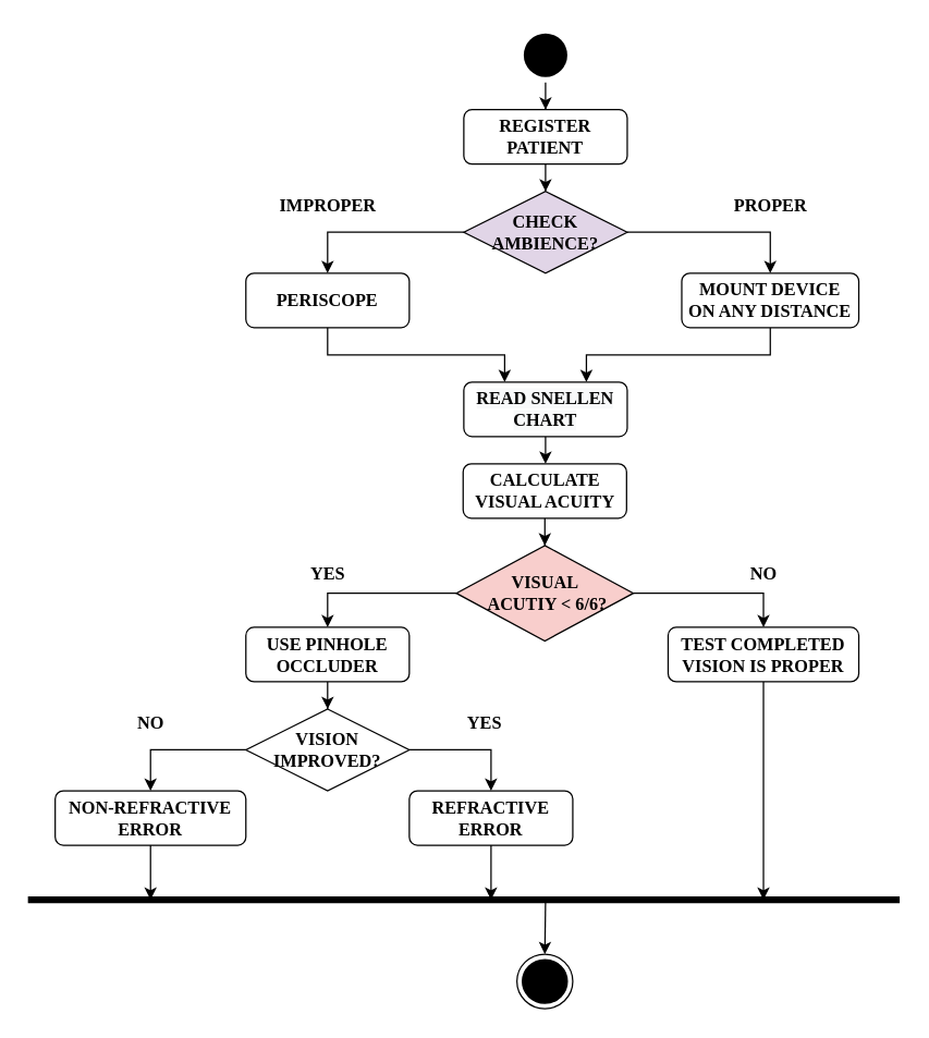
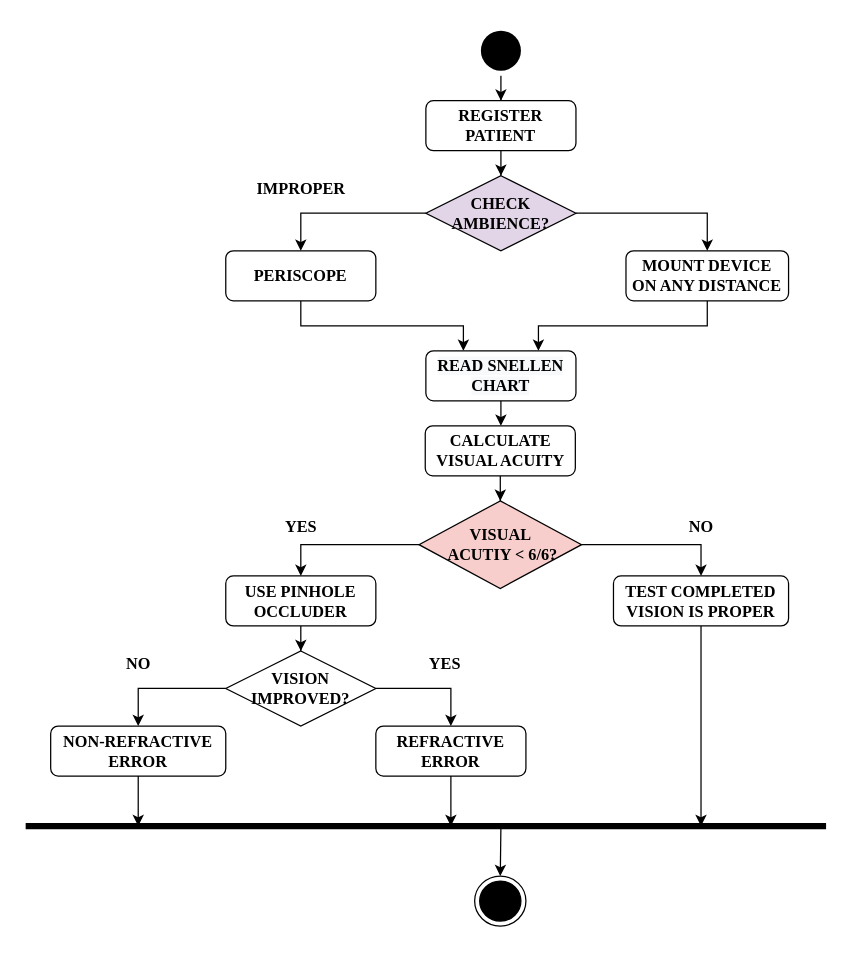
  <mxCell id="0" />
  <mxCell id="1" parent="0" />
  <mxCell id="2" style="edgeStyle=orthogonalEdgeStyle;rounded=0;orthogonalLoop=1;jettySize=auto;html=1;entryX=0.5;entryY=0;entryDx=0;entryDy=0;fontFamily=Times New Roman;fontSize=13;fontStyle=1" edge="1" parent="1" source="3" target="5"><mxGeometry relative="1" as="geometry" /></mxCell>
  <mxCell id="3" value="" style="ellipse;html=1;shape=endState;fillColor=#000000;strokeColor=none;fontFamily=Times New Roman;fontSize=13;fontStyle=1" vertex="1" parent="1"><mxGeometry x="380" y="20" width="40" height="40" as="geometry" /></mxCell>
  <mxCell id="4" style="edgeStyle=orthogonalEdgeStyle;rounded=0;orthogonalLoop=1;jettySize=auto;html=1;entryX=0.5;entryY=0;entryDx=0;entryDy=0;fontFamily=Times New Roman;fontSize=13;fontStyle=1" edge="1" parent="1" source="5" target="6"><mxGeometry relative="1" as="geometry" /></mxCell>
  <mxCell id="5" value="REGISTER &lt;br style=&quot;font-size: 13px;&quot;&gt;PATIENT" style="rounded=1;whiteSpace=wrap;html=1;fontFamily=Times New Roman;fontSize=13;fontStyle=1" vertex="1" parent="1"><mxGeometry x="340" y="80" width="120" height="40" as="geometry" /></mxCell>
  <mxCell id="6" value="CHECK &lt;br style=&quot;font-size: 13px;&quot;&gt;AMBIENCE?" style="rhombus;whiteSpace=wrap;html=1;fontFamily=Times New Roman;fontSize=13;fontStyle=1;fillColor=#e1d5e7;" vertex="1" parent="1"><mxGeometry x="340" y="140" width="120" height="60" as="geometry" /></mxCell>
  <mxCell id="7" style="edgeStyle=orthogonalEdgeStyle;rounded=0;orthogonalLoop=1;jettySize=auto;html=1;entryX=0.25;entryY=0;entryDx=0;entryDy=0;exitX=0.5;exitY=1;exitDx=0;exitDy=0;fontFamily=Times New Roman;fontSize=13;fontStyle=1" edge="1" parent="1" source="8" target="12"><mxGeometry relative="1" as="geometry" /></mxCell>
  <mxCell id="8" value="PERISCOPE" style="rounded=1;whiteSpace=wrap;html=1;fontFamily=Times New Roman;fontSize=13;fontStyle=1" vertex="1" parent="1"><mxGeometry x="180" y="200" width="120" height="40" as="geometry" /></mxCell>
  <mxCell id="9" style="edgeStyle=orthogonalEdgeStyle;rounded=0;orthogonalLoop=1;jettySize=auto;html=1;entryX=0.75;entryY=0;entryDx=0;entryDy=0;exitX=0.5;exitY=1;exitDx=0;exitDy=0;fontFamily=Times New Roman;fontSize=13;fontStyle=1" edge="1" parent="1" source="10" target="12"><mxGeometry relative="1" as="geometry"><mxPoint x="480" y="280" as="targetPoint" /></mxGeometry></mxCell>
  <mxCell id="10" value="MOUNT DEVICE &lt;br style=&quot;font-size: 13px;&quot;&gt;ON ANY DISTANCE" style="rounded=1;whiteSpace=wrap;html=1;fontFamily=Times New Roman;fontSize=13;fontStyle=1" vertex="1" parent="1"><mxGeometry x="500" y="200" width="130" height="40" as="geometry" /></mxCell>
  <mxCell id="11" style="edgeStyle=orthogonalEdgeStyle;rounded=0;orthogonalLoop=1;jettySize=auto;html=1;entryX=0.5;entryY=0;entryDx=0;entryDy=0;fontFamily=Times New Roman;fontSize=13;fontStyle=1" edge="1" parent="1" source="12" target="14"><mxGeometry relative="1" as="geometry" /></mxCell>
  <mxCell id="12" value="&#10;&#10;&lt;span style=&quot;color: rgb(0, 0, 0); font-size: 13px; font-style: normal; letter-spacing: normal; text-align: center; text-indent: 0px; text-transform: none; word-spacing: 0px; background-color: rgb(248, 249, 250); display: inline; float: none;&quot;&gt;READ SNELLEN CHART&lt;/span&gt;&#10;&#10;" style="rounded=1;whiteSpace=wrap;html=1;fontFamily=Times New Roman;fontSize=13;fontStyle=1" vertex="1" parent="1"><mxGeometry x="340" y="280" width="120" height="40" as="geometry" /></mxCell>
  <mxCell id="13" style="edgeStyle=orthogonalEdgeStyle;rounded=0;orthogonalLoop=1;jettySize=auto;html=1;entryX=0.5;entryY=0;entryDx=0;entryDy=0;fontFamily=Times New Roman;fontSize=13;fontStyle=1" edge="1" parent="1" source="14" target="17"><mxGeometry relative="1" as="geometry" /></mxCell>
  <mxCell id="14" value="CALCULATE VISUAL ACUITY" style="rounded=1;whiteSpace=wrap;html=1;fontFamily=Times New Roman;fontSize=13;fontStyle=1" vertex="1" parent="1"><mxGeometry x="339.5" y="340" width="120" height="40" as="geometry" /></mxCell>
  <mxCell id="15" style="edgeStyle=orthogonalEdgeStyle;rounded=0;orthogonalLoop=1;jettySize=auto;html=1;entryX=0.5;entryY=0;entryDx=0;entryDy=0;fontFamily=Times New Roman;fontSize=13;fontStyle=1" edge="1" parent="1" source="17" target="19"><mxGeometry relative="1" as="geometry" /></mxCell>
  <mxCell id="16" style="edgeStyle=orthogonalEdgeStyle;rounded=0;orthogonalLoop=1;jettySize=auto;html=1;entryX=0.5;entryY=0;entryDx=0;entryDy=0;fontFamily=Times New Roman;fontSize=13;fontStyle=1" edge="1" parent="1" source="17" target="21"><mxGeometry relative="1" as="geometry" /></mxCell>
  <mxCell id="17" value="VISUAL&lt;br style=&quot;font-size: 13px;&quot;&gt;&amp;nbsp;ACUTIY &amp;lt;&amp;nbsp;6/6?" style="rhombus;whiteSpace=wrap;html=1;fontFamily=Times New Roman;fontSize=13;fontStyle=1;fillColor=#f8cecc;" vertex="1" parent="1"><mxGeometry x="334.5" y="400" width="130" height="70" as="geometry" /></mxCell>
  <mxCell id="18" style="edgeStyle=orthogonalEdgeStyle;rounded=0;orthogonalLoop=1;jettySize=auto;html=1;entryX=0.5;entryY=0;entryDx=0;entryDy=0;fontFamily=Times New Roman;fontSize=13;fontStyle=1" edge="1" parent="1" source="19" target="22"><mxGeometry relative="1" as="geometry" /></mxCell>
  <mxCell id="19" value="USE PINHOLE OCCLUDER" style="rounded=1;whiteSpace=wrap;html=1;fontFamily=Times New Roman;fontSize=13;fontStyle=1" vertex="1" parent="1"><mxGeometry x="180" y="460" width="120" height="40" as="geometry" /></mxCell>
  <mxCell id="20" style="edgeStyle=orthogonalEdgeStyle;rounded=0;orthogonalLoop=1;jettySize=auto;html=1;strokeWidth=1;fontFamily=Times New Roman;fontSize=13;fontStyle=1" edge="1" parent="1" source="21"><mxGeometry relative="1" as="geometry"><mxPoint x="560" y="660" as="targetPoint" /></mxGeometry></mxCell>
  <mxCell id="21" value="TEST COMPLETED VISION IS PROPER" style="rounded=1;whiteSpace=wrap;html=1;fontFamily=Times New Roman;fontSize=13;fontStyle=1" vertex="1" parent="1"><mxGeometry x="490" y="460" width="140" height="40" as="geometry" /></mxCell>
  <mxCell id="22" value="VISION &lt;br style=&quot;font-size: 13px;&quot;&gt;IMPROVED?" style="rhombus;whiteSpace=wrap;html=1;fontFamily=Times New Roman;fontSize=13;fontStyle=1" vertex="1" parent="1"><mxGeometry x="180" y="520" width="120" height="60" as="geometry" /></mxCell>
  <mxCell id="23" style="edgeStyle=orthogonalEdgeStyle;rounded=0;orthogonalLoop=1;jettySize=auto;html=1;strokeWidth=1;fontFamily=Times New Roman;fontSize=13;fontStyle=1" edge="1" parent="1" source="24"><mxGeometry relative="1" as="geometry"><mxPoint x="360" y="660" as="targetPoint" /></mxGeometry></mxCell>
  <mxCell id="24" value="REFRACTIVE ERROR" style="rounded=1;whiteSpace=wrap;html=1;fontFamily=Times New Roman;fontSize=13;fontStyle=1" vertex="1" parent="1"><mxGeometry x="300" y="580" width="120" height="40" as="geometry" /></mxCell>
  <mxCell id="25" style="edgeStyle=orthogonalEdgeStyle;rounded=0;orthogonalLoop=1;jettySize=auto;html=1;strokeWidth=1;fontFamily=Times New Roman;fontSize=13;fontStyle=1" edge="1" parent="1" source="26"><mxGeometry relative="1" as="geometry"><mxPoint x="110" y="660" as="targetPoint" /></mxGeometry></mxCell>
  <mxCell id="26" value="NON-REFRACTIVE ERROR" style="rounded=1;whiteSpace=wrap;html=1;fontFamily=Times New Roman;fontSize=13;fontStyle=1" vertex="1" parent="1"><mxGeometry x="40" y="580" width="140" height="40" as="geometry" /></mxCell>
  <mxCell id="27" value="" style="endArrow=classic;html=1;entryX=0.5;entryY=0;entryDx=0;entryDy=0;exitX=0;exitY=0.5;exitDx=0;exitDy=0;rounded=0;fontFamily=Times New Roman;fontSize=13;fontStyle=1" edge="1" parent="1" source="6" target="8"><mxGeometry width="50" height="50" relative="1" as="geometry"><mxPoint x="370" y="220" as="sourcePoint" /><mxPoint x="420" y="170" as="targetPoint" /><Array as="points"><mxPoint x="240" y="170" /></Array></mxGeometry></mxCell>
  <mxCell id="28" value="" style="endArrow=classic;html=1;entryX=0.5;entryY=0;entryDx=0;entryDy=0;exitX=1;exitY=0.5;exitDx=0;exitDy=0;rounded=0;fontFamily=Times New Roman;fontSize=13;fontStyle=1" edge="1" parent="1" source="6" target="10"><mxGeometry width="50" height="50" relative="1" as="geometry"><mxPoint x="350" y="180" as="sourcePoint" /><mxPoint x="270" y="230" as="targetPoint" /><Array as="points"><mxPoint x="565" y="170" /></Array></mxGeometry></mxCell>
  <mxCell id="29" value="" style="endArrow=classic;html=1;entryX=0.5;entryY=0;entryDx=0;entryDy=0;exitX=1;exitY=0.5;exitDx=0;exitDy=0;rounded=0;fontFamily=Times New Roman;fontSize=13;fontStyle=1" edge="1" parent="1" source="22" target="24"><mxGeometry width="50" height="50" relative="1" as="geometry"><mxPoint x="190" y="660" as="sourcePoint" /><mxPoint x="130" y="710" as="targetPoint" /><Array as="points"><mxPoint x="360" y="550" /></Array></mxGeometry></mxCell>
  <mxCell id="30" value="" style="ellipse;html=1;shape=endState;fillColor=#000000;fontFamily=Times New Roman;fontSize=13;fontStyle=1" vertex="1" parent="1"><mxGeometry x="379" y="700" width="41" height="40" as="geometry" /></mxCell>
  <mxCell id="31" value="" style="endArrow=none;html=1;strokeWidth=5;fontFamily=Times New Roman;fontSize=13;fontStyle=1" edge="1" parent="1"><mxGeometry width="50" height="50" relative="1" as="geometry"><mxPoint x="20" y="660" as="sourcePoint" /><mxPoint x="660" y="660" as="targetPoint" /></mxGeometry></mxCell>
  <mxCell id="32" value="" style="endArrow=classic;html=1;entryX=0.5;entryY=0;entryDx=0;entryDy=0;exitX=0;exitY=0.5;exitDx=0;exitDy=0;rounded=0;fontFamily=Times New Roman;fontSize=13;fontStyle=1" edge="1" parent="1" source="22" target="26"><mxGeometry width="50" height="50" relative="1" as="geometry"><mxPoint x="310" y="560" as="sourcePoint" /><mxPoint x="370" y="590" as="targetPoint" /><Array as="points"><mxPoint x="110" y="550" /></Array></mxGeometry></mxCell>
  <mxCell id="33" value="" style="endArrow=classic;html=1;strokeWidth=1;entryX=0.5;entryY=0;entryDx=0;entryDy=0;fontFamily=Times New Roman;fontSize=13;fontStyle=1" edge="1" parent="1" target="30"><mxGeometry width="50" height="50" relative="1" as="geometry"><mxPoint x="400" y="660" as="sourcePoint" /><mxPoint x="290" y="410" as="targetPoint" /></mxGeometry></mxCell>
  <mxCell id="34" value="&lt;b&gt;IMPROPER&lt;/b&gt;" style="text;html=1;align=center;verticalAlign=middle;resizable=0;points=[];autosize=1;fontSize=13;fontFamily=Times New Roman;" vertex="1" parent="1"><mxGeometry x="195" y="140" width="90" height="20" as="geometry" /></mxCell>
- <mxCell id="35" value="&lt;b&gt;PROPER&lt;/b&gt;" style="text;html=1;align=center;verticalAlign=middle;resizable=0;points=[];autosize=1;fontSize=13;fontFamily=Times New Roman;" vertex="1" parent="1"><mxGeometry x="530" y="140" width="70" height="20" as="geometry" /></mxCell>
  <mxCell id="36" value="&lt;b&gt;YES&lt;/b&gt;" style="text;html=1;align=center;verticalAlign=middle;resizable=0;points=[];autosize=1;fontSize=13;fontFamily=Times New Roman;" vertex="1" parent="1"><mxGeometry x="220" y="410" width="40" height="20" as="geometry" /></mxCell>
  <mxCell id="37" value="&lt;b&gt;NO&lt;/b&gt;" style="text;html=1;align=center;verticalAlign=middle;resizable=0;points=[];autosize=1;fontSize=13;fontFamily=Times New Roman;" vertex="1" parent="1"><mxGeometry x="540" y="410" width="40" height="20" as="geometry" /></mxCell>
  <mxCell id="38" value="&lt;b&gt;YES&lt;/b&gt;" style="text;html=1;align=center;verticalAlign=middle;resizable=0;points=[];autosize=1;fontSize=13;fontFamily=Times New Roman;" vertex="1" parent="1"><mxGeometry x="334.5" y="520" width="40" height="20" as="geometry" /></mxCell>
  <mxCell id="39" value="&lt;b&gt;NO&lt;/b&gt;" style="text;html=1;align=center;verticalAlign=middle;resizable=0;points=[];autosize=1;fontSize=13;fontFamily=Times New Roman;" vertex="1" parent="1"><mxGeometry x="90" y="520" width="40" height="20" as="geometry" /></mxCell>
